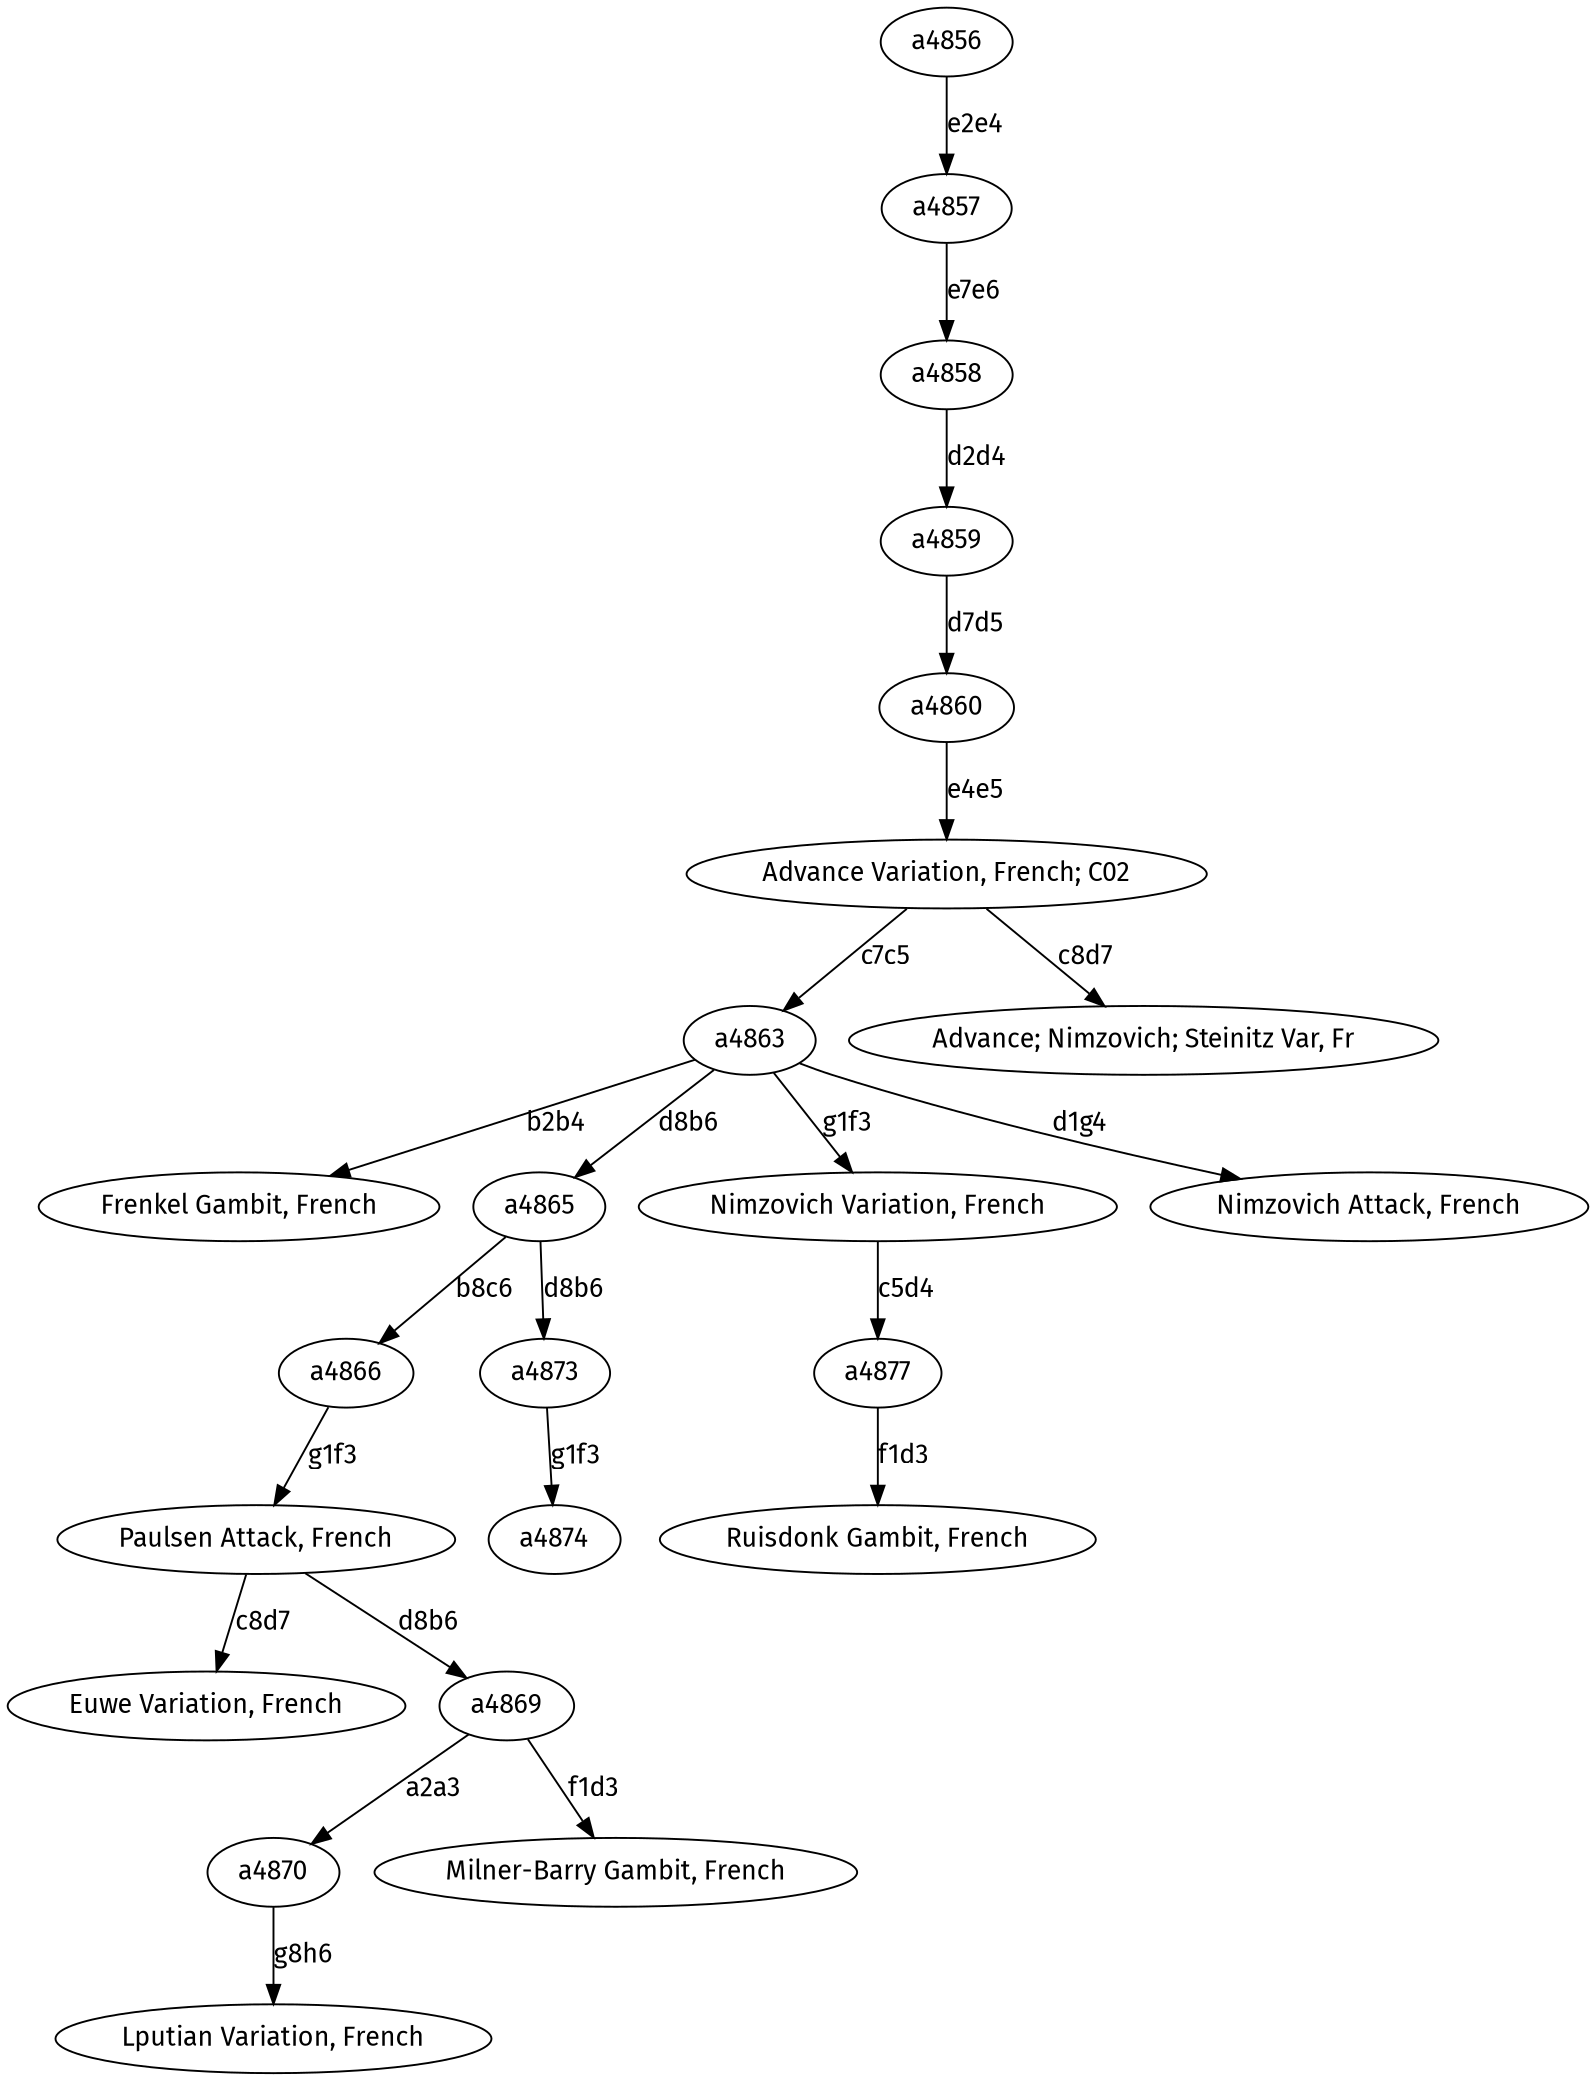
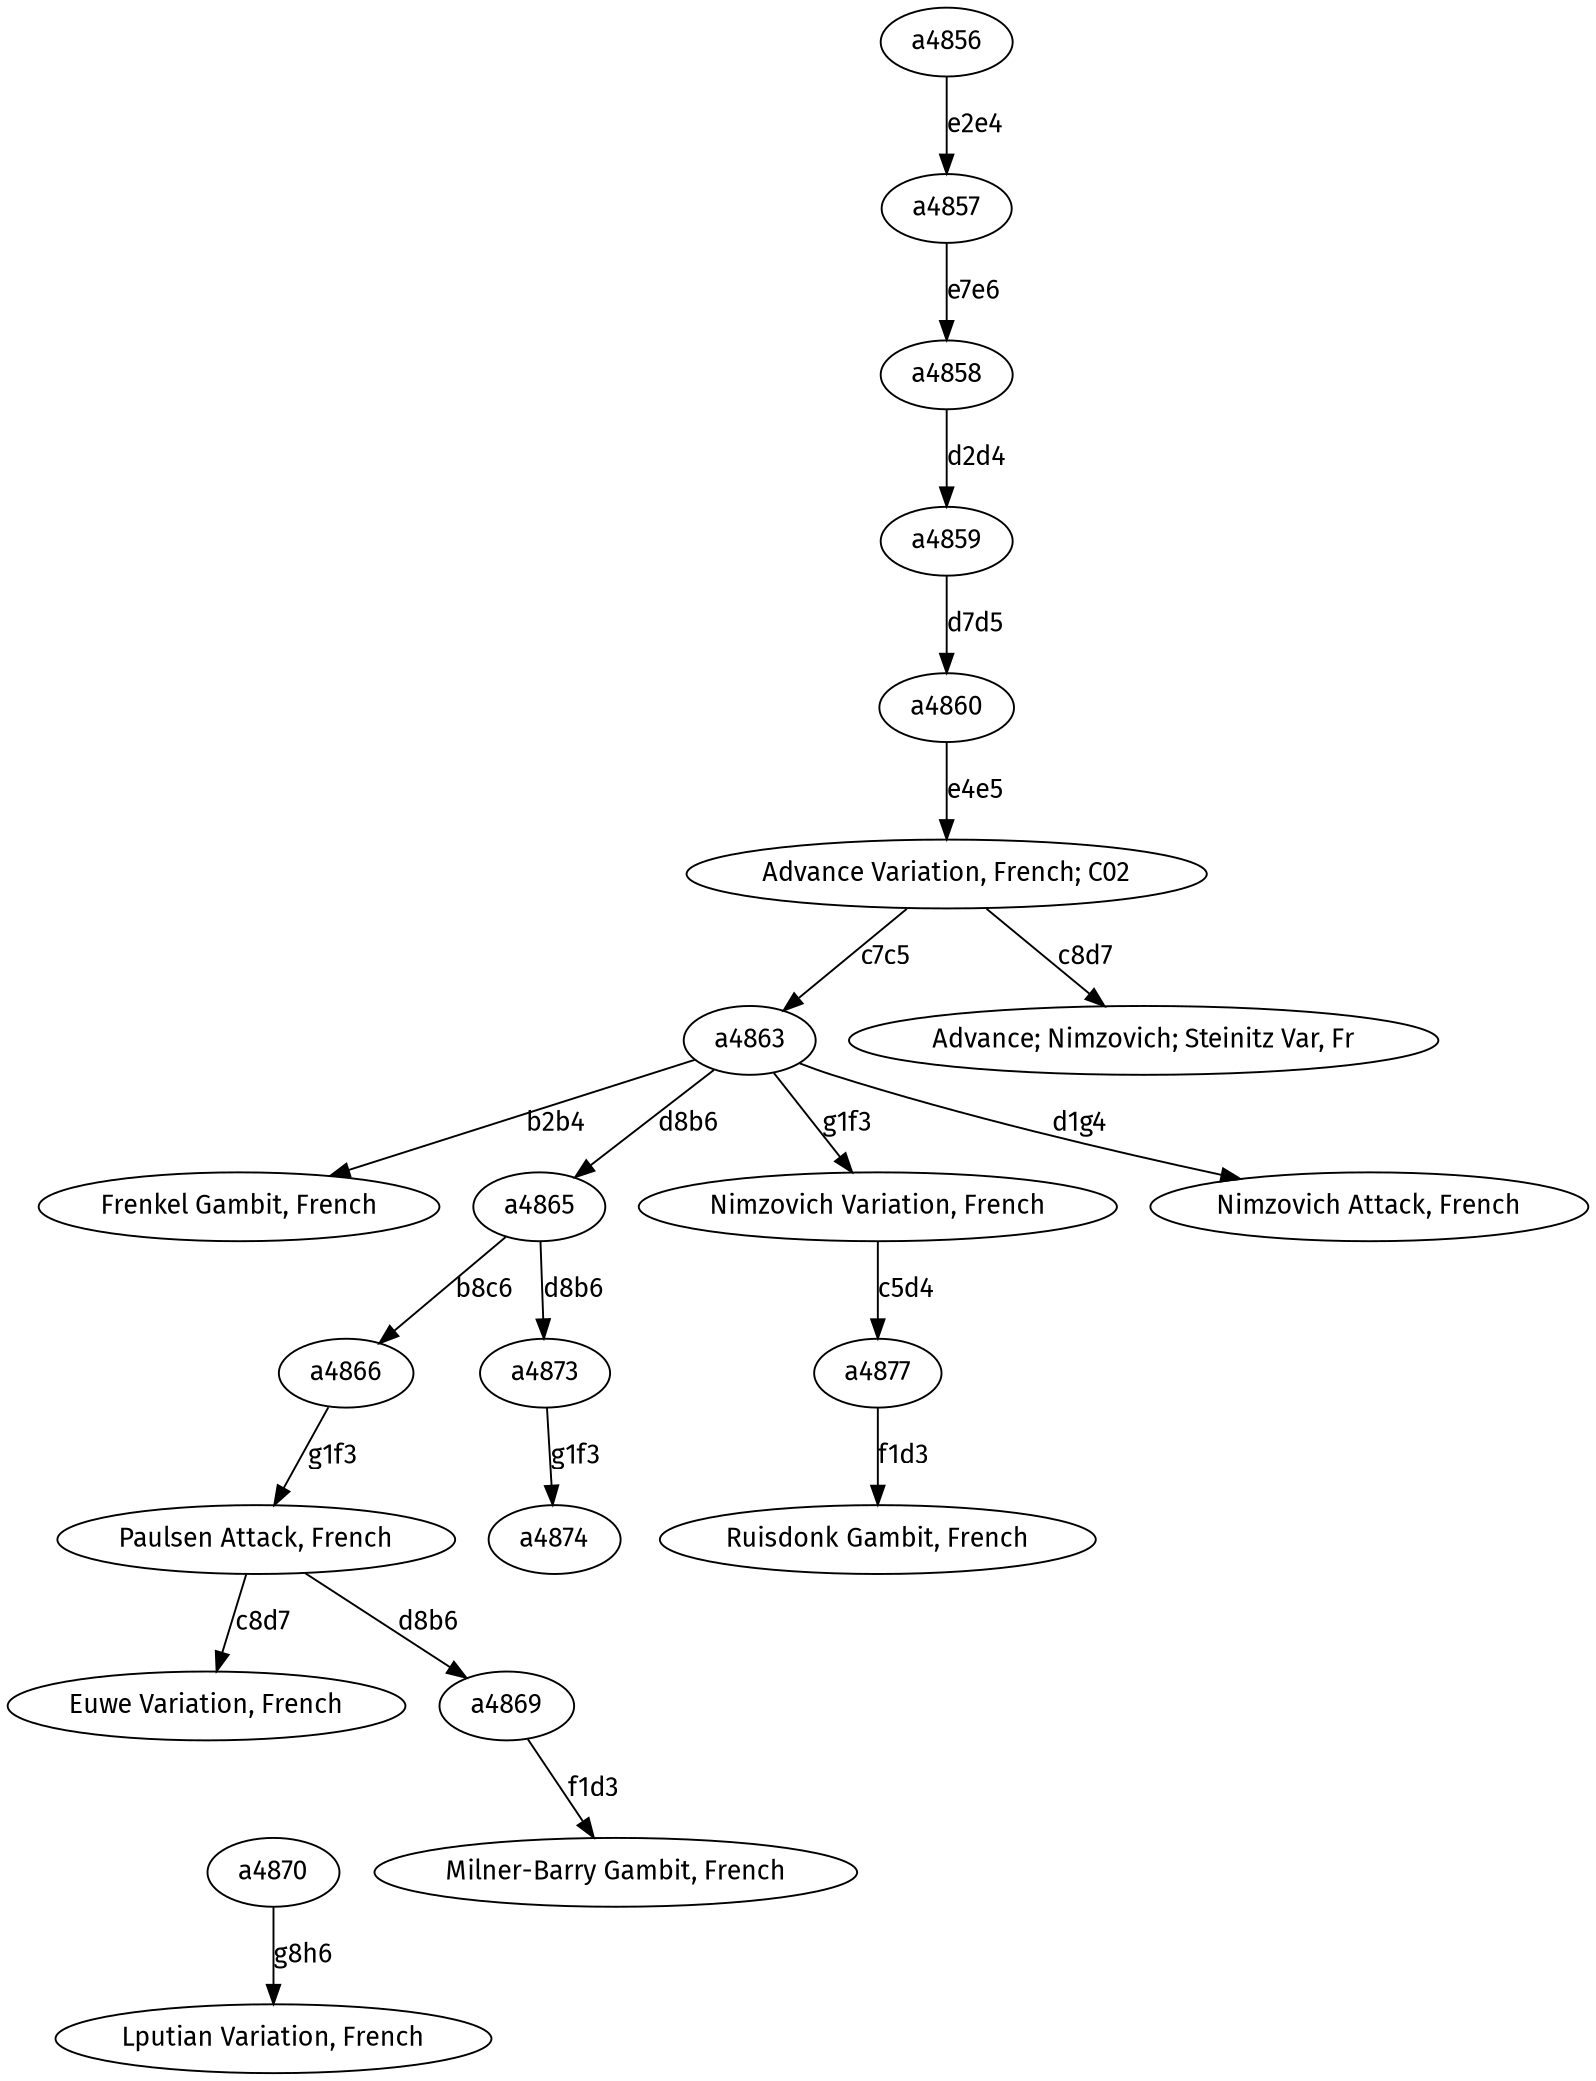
  digraph {
    fontname="Fira Sans"
    node [fontname="Fira Sans"]
    edge [fontname="Fira Sans"]
    a4856
    a4857
    a4858
    a4859
    a4860
    n6 [label="Advance Variation, French; C02"]
    a4863
    n8 [label="Advance; Nimzovich; Steinitz Var, Fr"]
    n9 [label="Frenkel Gambit, French"]
    a4865
    n11 [label="Nimzovich Variation, French"]
    n12 [label="Nimzovich Attack, French"]
    a4866
    a4873
    a4877
    n16 [label="Paulsen Attack, French"]
    a4874
    n18 [label="Ruisdonk Gambit, French"]
    n19 [label="Euwe Variation, French"]
    a4869
    a4870
    n22 [label="Milner-Barry Gambit, French"]
    n23 [label="Lputian Variation, French"]
    a4856 -> a4857 [label=e2e4]
    a4857 -> a4858 [label=e7e6]
    a4858 -> a4859 [label=d2d4]
    a4859 -> a4860 [label=d7d5]
    a4860 -> n6 [label=e4e5]
    n6 -> a4863 [label=c7c5]
    n6 -> n8 [label=c8d7]
    a4863 -> n9 [label=b2b4]
    a4863 -> a4865 [label=d8b6]
    a4863 -> n11 [label=g1f3]
    a4863 -> n12 [label=d1g4]
    a4865 -> a4866 [label=b8c6]
    a4865 -> a4873 [label=d8b6]
    n11 -> a4877 [label=c5d4]
    a4866 -> n16 [label=g1f3]
    a4873 -> a4874 [label=g1f3]
    a4877 -> n18 [label=f1d3]
    n16 -> n19 [label=c8d7]
    n16 -> a4869 [label=d8b6]
-   a4869 -> a4870 [label=a2a3]
    a4869 -> n22 [label=f1d3]
    a4870 -> n23 [label=g8h6]
  }
